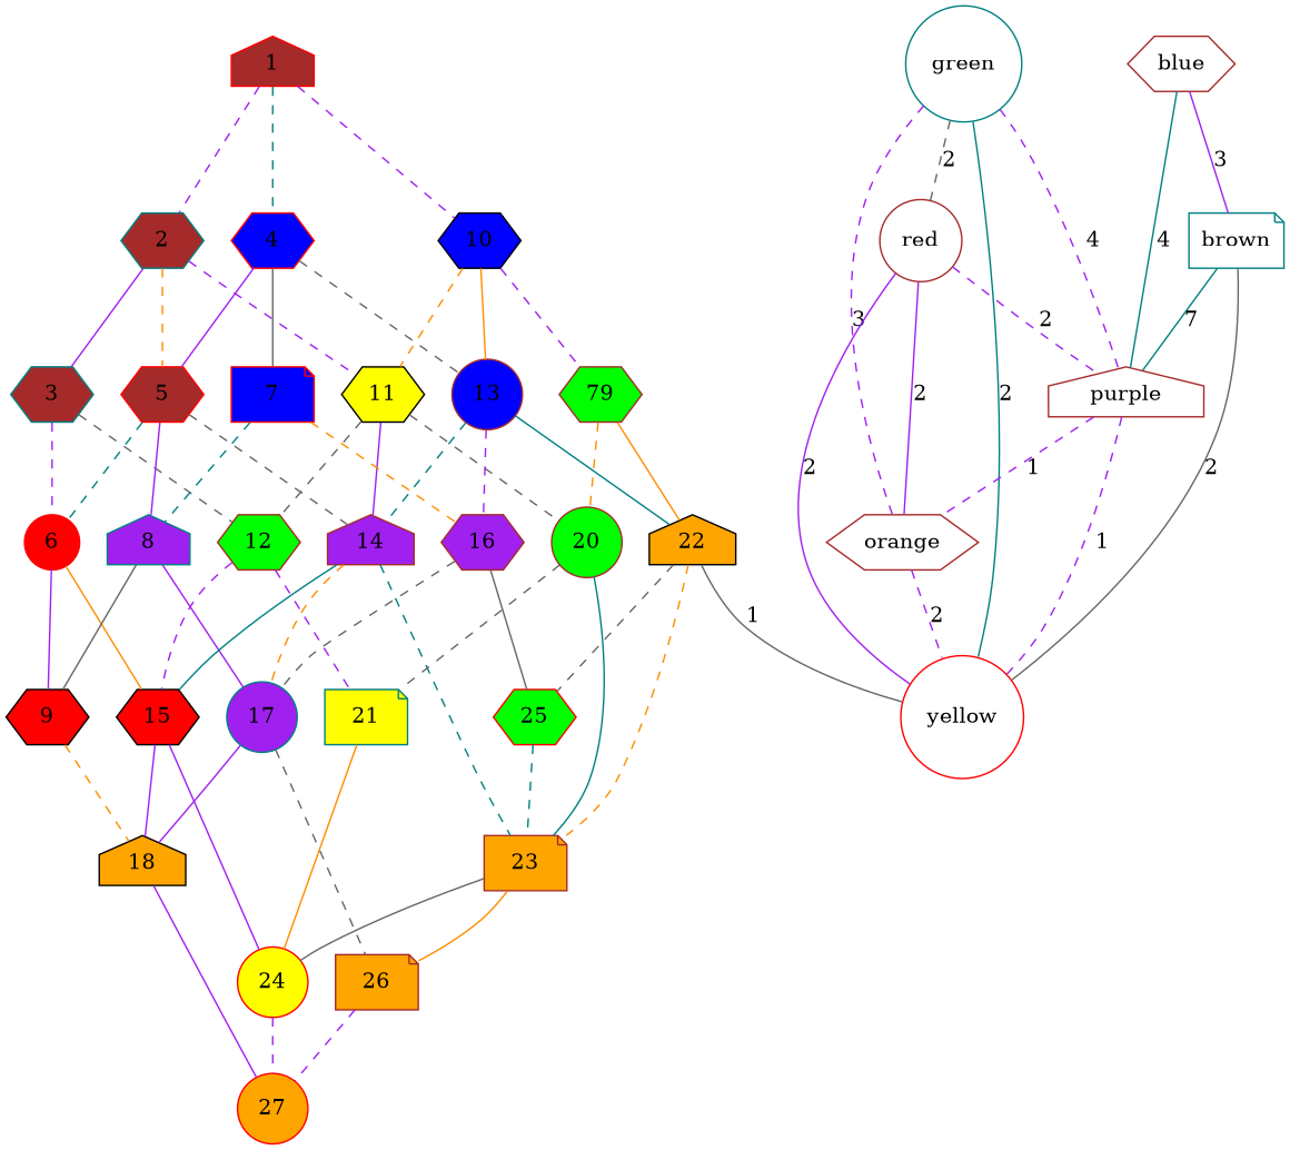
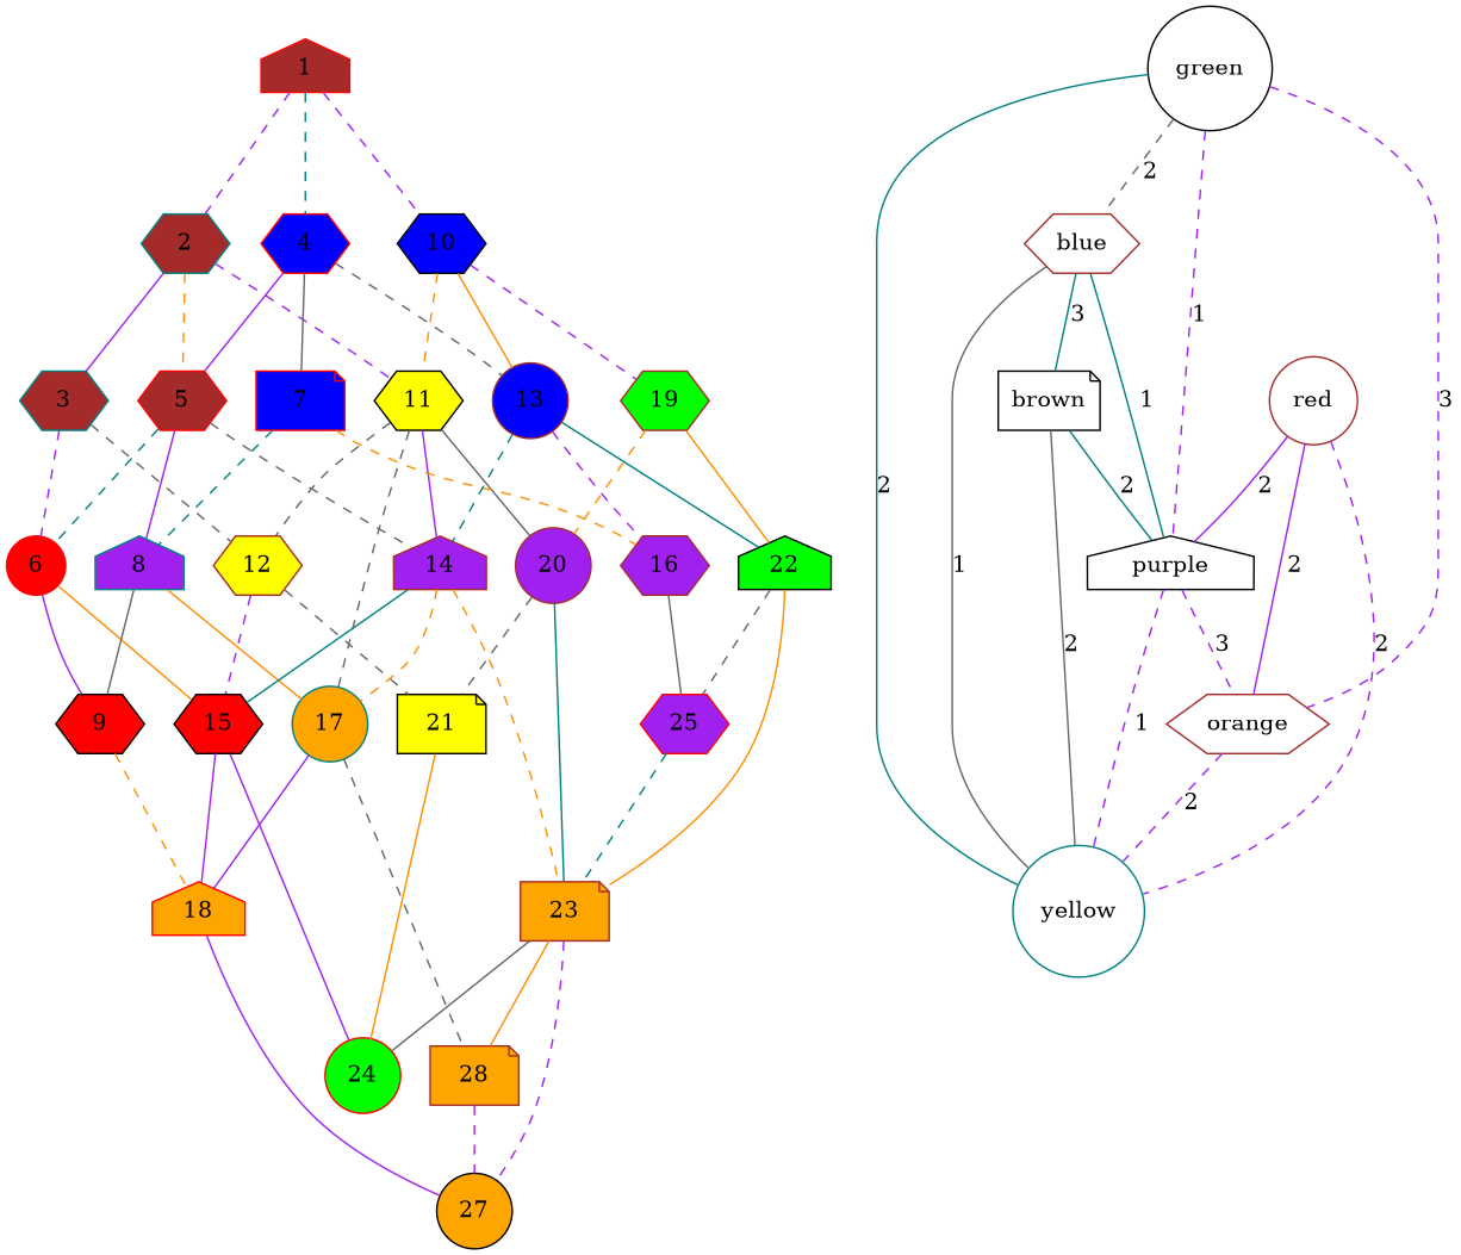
  graph {
    node [color=brown shape=hexagon style=filled]
    edge [color=purple style=dashed]
    1 [color=red fillcolor=brown shape=house]
    2 [color=teal fillcolor=brown]
    4 [color=red fillcolor=blue]
    10 [color=black fillcolor=blue]
    3 [color=teal fillcolor=brown]
    5 [color=red fillcolor=brown]
    11 [color=black fillcolor=yellow]
    7 [color=red fillcolor=blue shape=note]
    13 [fillcolor=blue shape=circle]
-   19 [fillcolor=green label=79]
+   19 [fillcolor=green]
    6 [color=red fillcolor=red shape=circle]
-   12 [fillcolor=green]
+   12 [fillcolor=yellow]
    8 [color=teal fillcolor=purple shape=house]
    14 [fillcolor=purple shape=house]
-   20 [fillcolor=green shape=circle]
+   20 [fillcolor=purple shape=circle]
    9 [color=black fillcolor=red]
    15 [color=black fillcolor=red]
-   21 [color=teal fillcolor=yellow shape=note]
+   21 [color=black fillcolor=yellow shape=note]
    16 [fillcolor=purple]
-   22 [color=black fillcolor=orange shape=house]
-   17 [color=teal fillcolor=purple shape=circle]
+   22 [color=black fillcolor=green shape=house]
+   17 [color=teal fillcolor=orange shape=circle]
    23 [fillcolor=orange shape=note]
-   18 [color=black fillcolor=orange shape=house]
-   24 [color=red fillcolor=yellow shape=circle]
-   25 [color=red fillcolor=green]
-   26 [fillcolor=orange shape=note]
-   27 [color=red fillcolor=orange shape=circle]
-   green [color=teal shape=circle style=""]
+   18 [color=red fillcolor=orange shape=house]
+   24 [color=red fillcolor=green shape=circle]
+   25 [color=red fillcolor=purple]
+   26 [fillcolor=orange shape=note label=28]
+   27 [color=black fillcolor=orange shape=circle]
+   green [color=black shape=circle style=""]
    blue [style=""]
-   purple [shape=house style=""]
+   purple [color=black shape=house style=""]
    orange [style=""]
-   yellow [color=red shape=circle style=""]
-   brown [color=teal shape=note style=""]
+   yellow [color=teal shape=circle style=""]
+   brown [color=black shape=note style=""]
    red [shape=circle style=""]
    1 -- 2
    1 -- 4 [color=teal]
    1 -- 10
    2 -- 3 [style=solid]
    2 -- 5 [color=darkorange]
    2 -- 11
    4 -- 5 [style=solid]
    4 -- 7 [color=gray40 style=solid]
    4 -- 13 [color=gray40]
    10 -- 11 [color=darkorange]
    10 -- 13 [color=darkorange style=solid]
    10 -- 19
    3 -- 6
    3 -- 12 [color=gray40]
    5 -- 6 [color=teal]
    5 -- 8 [style=solid]
    5 -- 14 [color=gray40]
    11 -- 12 [color=gray40]
    11 -- 14 [style=solid]
-   11 -- 20 [color=gray40]
+   11 -- 20 [color=gray40 style=solid]
    7 -- 8 [color=teal]
    7 -- 16 [color=darkorange]
    13 -- 14 [color=teal]
    13 -- 16
    13 -- 22 [color=teal style=solid]
    19 -- 20 [color=darkorange]
    19 -- 22 [color=darkorange style=solid]
    6 -- 9 [style=solid]
    6 -- 15 [color=darkorange style=solid]
    12 -- 15
-   12 -- 21
+   12 -- 21 [color=gray40]
    8 -- 9 [color=gray40 style=solid]
-   8 -- 17 [style=solid]
+   8 -- 17 [color=darkorange style=solid]
    14 -- 15 [color=teal style=solid]
    14 -- 17 [color=darkorange]
-   14 -- 23 [color=teal]
+   14 -- 23 [color=darkorange]
    20 -- 21 [color=gray40]
    20 -- 23 [color=teal style=solid]
    9 -- 18 [color=darkorange]
    15 -- 18 [style=solid]
    15 -- 24 [style=solid]
    21 -- 24 [color=darkorange style=solid]
-   16 -- 17 [color=gray40]
+   11 -- 17 [color=gray40]
    16 -- 25 [color=gray40 style=solid]
-   22 -- 23 [color=darkorange]
+   22 -- 23 [color=darkorange style=solid]
    22 -- 25 [color=gray40]
    17 -- 18 [style=solid]
    17 -- 26 [color=gray40]
    23 -- 24 [color=gray40 style=solid]
    23 -- 26 [color=darkorange style=solid]
    18 -- 27 [style=solid]
-   24 -- 27
+   23 -- 27
    25 -- 23 [color=teal]
    26 -- 27
-   green -- red [color=gray40 label=2]
-   green -- purple [label=4]
+   green -- blue [color=gray40 label=2]
+   green -- purple [label=1]
    green -- orange [label=3]
    green -- yellow [color=teal label=2 style=solid]
-   blue -- purple [color=teal label=4 style=solid]
-   22 -- yellow [color=gray40 label=1 style=solid]
-   blue -- brown [label=3 style=solid]
-   purple -- orange [label=1]
+   blue -- purple [color=teal label=1 style=solid]
+   blue -- yellow [color=gray40 label=1 style=solid]
+   blue -- brown [color=teal label=3 style=solid]
+   purple -- orange [label=3]
    purple -- yellow [label=1]
    orange -- yellow [label=2]
-   brown -- purple [color=teal label=7 style=solid]
+   brown -- purple [color=teal label=2 style=solid]
    brown -- yellow [color=gray40 label=2 style=solid]
-   red -- purple [label=2]
+   red -- purple [label=2 style=solid]
    red -- orange [label=2 style=solid]
-   red -- yellow [label=2 style=solid]
+   red -- yellow [label=2]
  }
